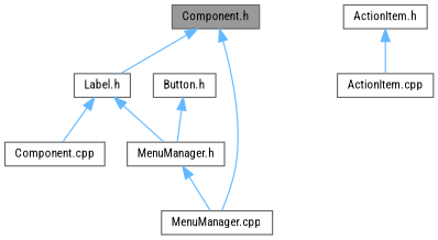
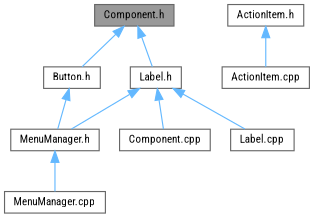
  digraph {
    fontname="Roboto Condensed"
    node [color=grey40 fillcolor=white fontname="Roboto Condensed" fontsize=10 shape=box style=filled]
    edge [color=steelblue1 dir=back fontname="Roboto Condensed" fontsize=10 labelfontname=Helvetica labelfontsize=10 style=solid]
    n1 [color=gray40 fillcolor=grey60 fontcolor=black height=0.2 label="Component.h" width=0.4]
    n2 [height=0.2 label="Button.h" width=0.4]
    n3 [height=0.2 label="Label.h" width=0.4]
    n4 [height=0.2 label="ActionItem.h" width=0.4]
    n5 [height=0.2 label="ActionItem.cpp" width=0.4]
    n6 [height=0.2 label="MenuManager.h" width=0.4]
    n7 [height=0.2 label="Component.cpp" width=0.4]
+   n8 [height=0.2 label="Label.cpp" width=0.4]
    n9 [height=0.2 label="MenuManager.cpp" width=0.4]
-   n1 -> n9
+   n1 -> n2
    n1 -> n3
    n2 -> n6
    n3 -> n6
    n3 -> n7
+   n3 -> n8
    n4 -> n5
    n6 -> n9
  }
